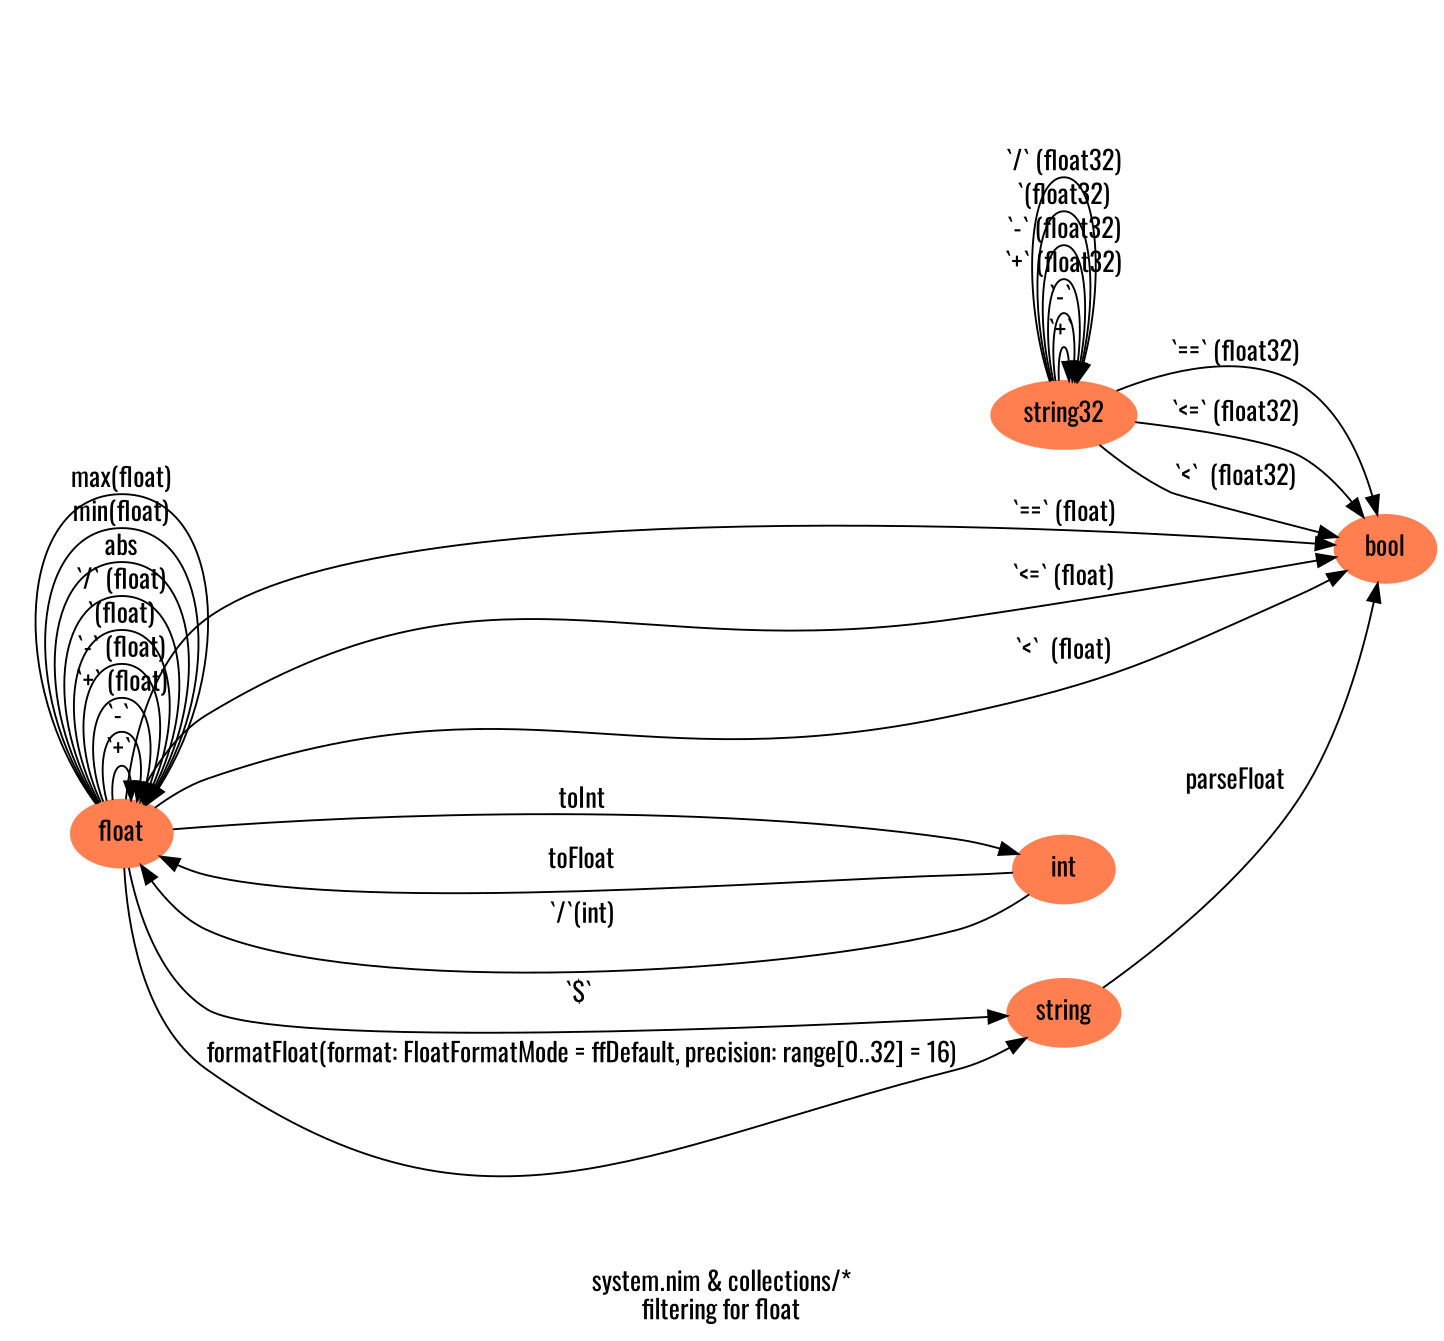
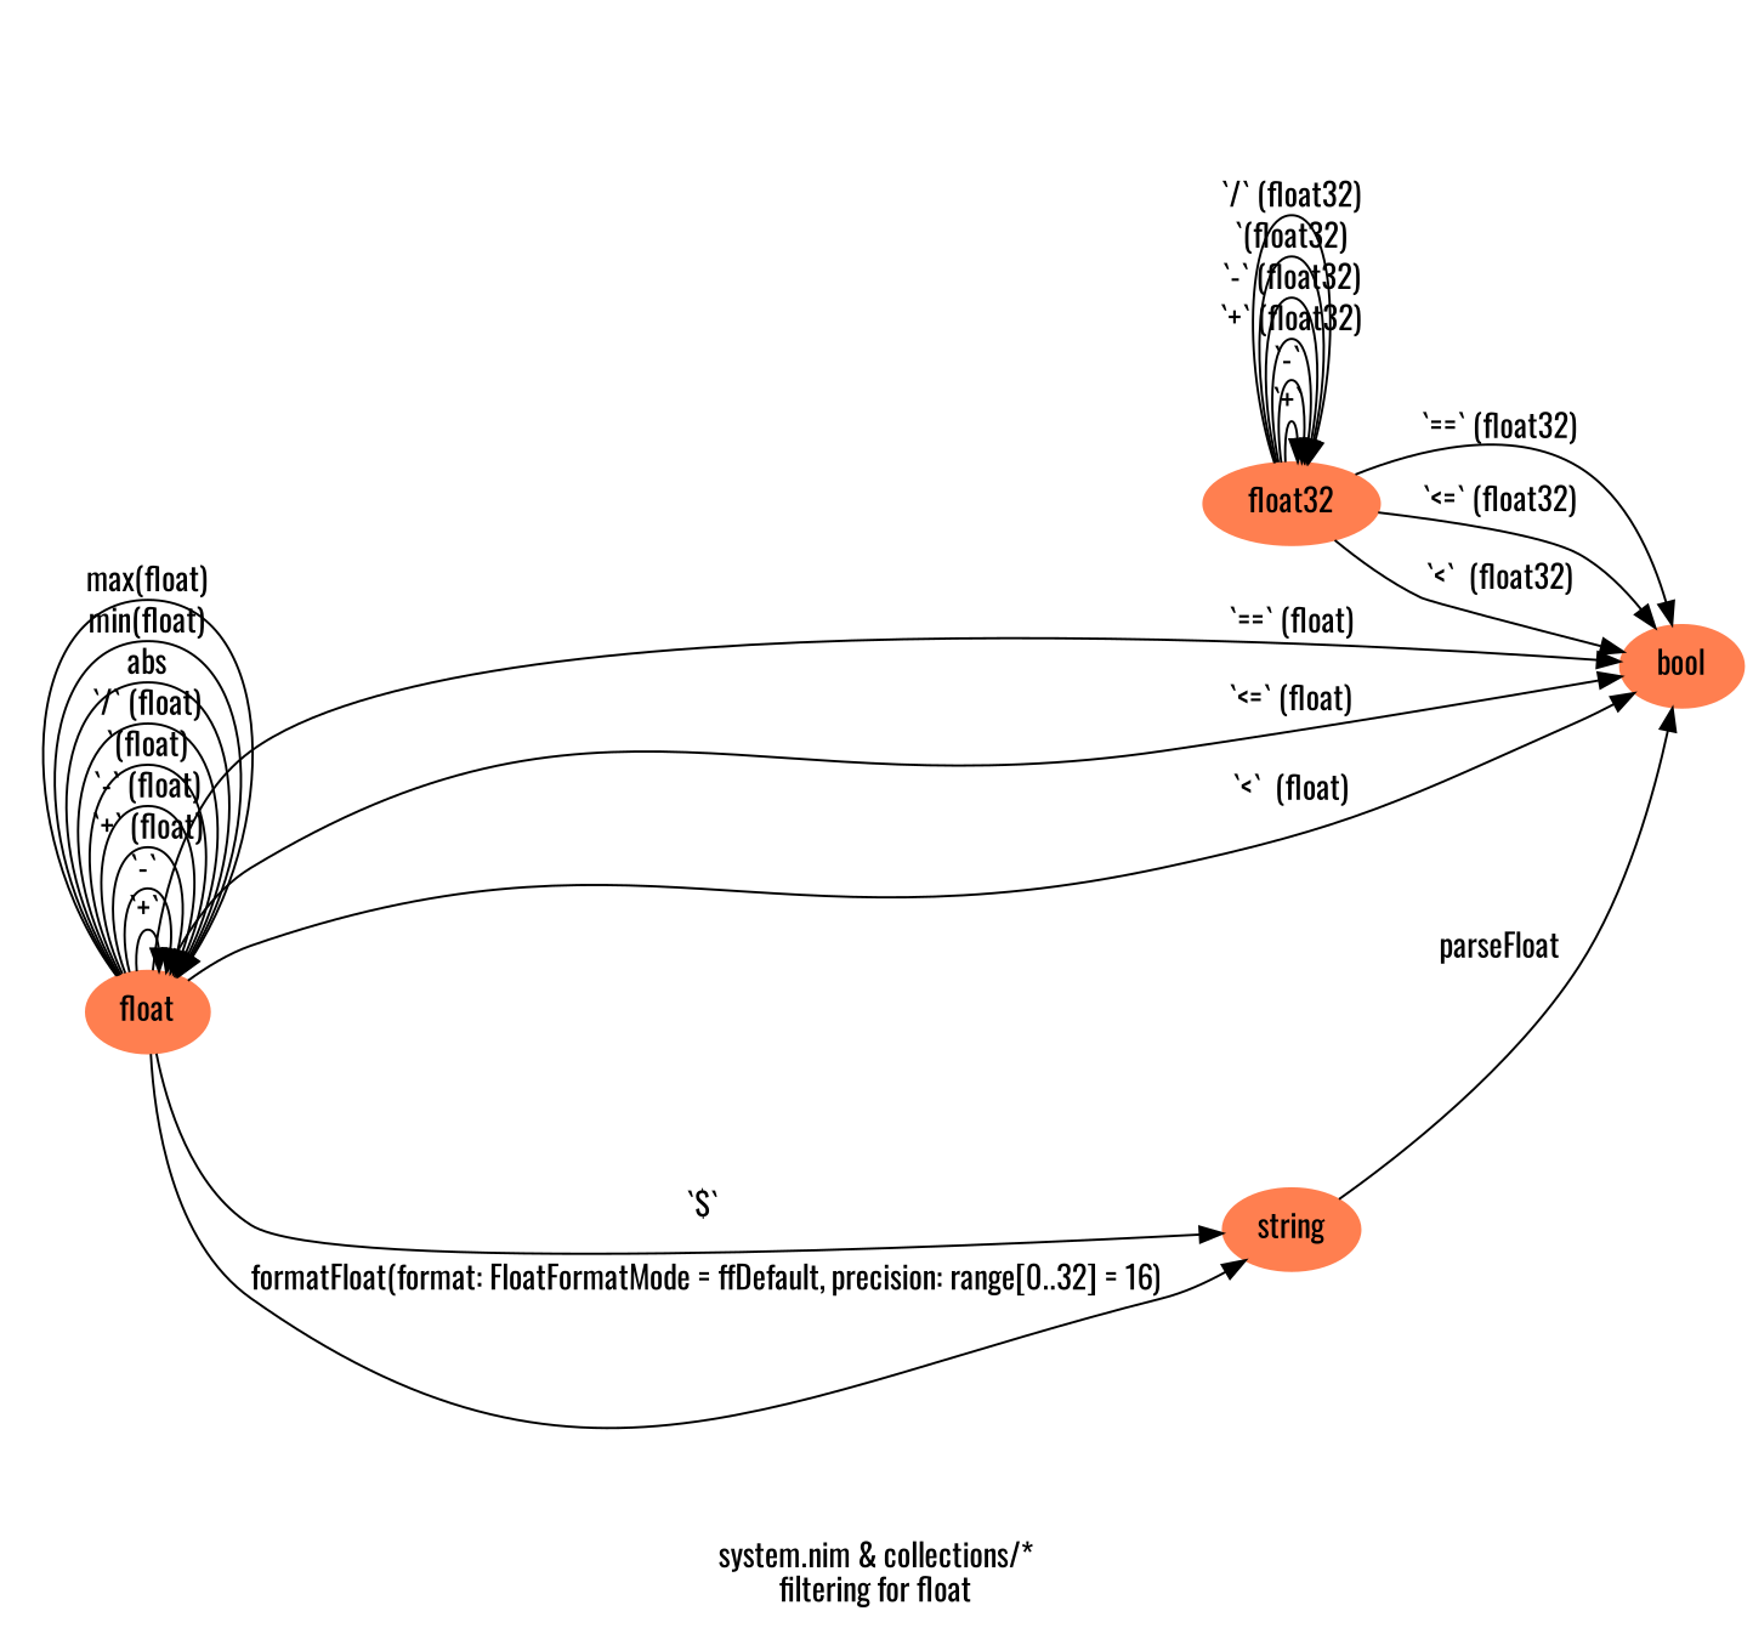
  digraph {
    fontname=Oswald
    label="system.nim & collections/*\nfiltering for float"
    rankdir=LR
    node [color=coral fontname=Oswald style=filled]
    edge [fontname=Oswald]
-   n1 [label=string32]
+   n1 [label=float32]
    n2 [label=bool]
    n3 [label=float]
-   n4 [label=int]
    n5 [label=string]
    n1 -> n1 [label="`+` "]
    n1 -> n1 [label="`-` "]
    n1 -> n1 [label="`+` (float32)"]
    n1 -> n1 [label="`-` (float32)"]
    n1 -> n1 [label="`(float32)"]
    n1 -> n1 [label="`/` (float32)"]
    n1 -> n2 [label="`==` (float32)"]
    n1 -> n2 [label="`<=` (float32)"]
    n1 -> n2 [label="`<`  (float32)"]
    n3 -> n2 [label="`==` (float)"]
    n3 -> n2 [label="`<=` (float)"]
    n3 -> n2 [label="`<`  (float)"]
    n3 -> n3 [label="`+` "]
    n3 -> n3 [label="`-` "]
    n3 -> n3 [label="`+` (float)"]
    n3 -> n3 [label="`-` (float)"]
    n3 -> n3 [label="`(float)"]
    n3 -> n3 [label="`/` (float)"]
    n3 -> n3 [label=abs]
    n3 -> n3 [label="min(float)"]
    n3 -> n3 [label="max(float)"]
-   n3 -> n4 [label=toInt]
    n3 -> n5 [label="`$` "]
    n3 -> n5 [label="formatFloat(format: FloatFormatMode = ffDefault, precision: range[0..32] = 16)"]
-   n4 -> n3 [label=toFloat]
-   n4 -> n3 [label="`/`(int)"]
    n5 -> n2 [label=parseFloat]
  }
